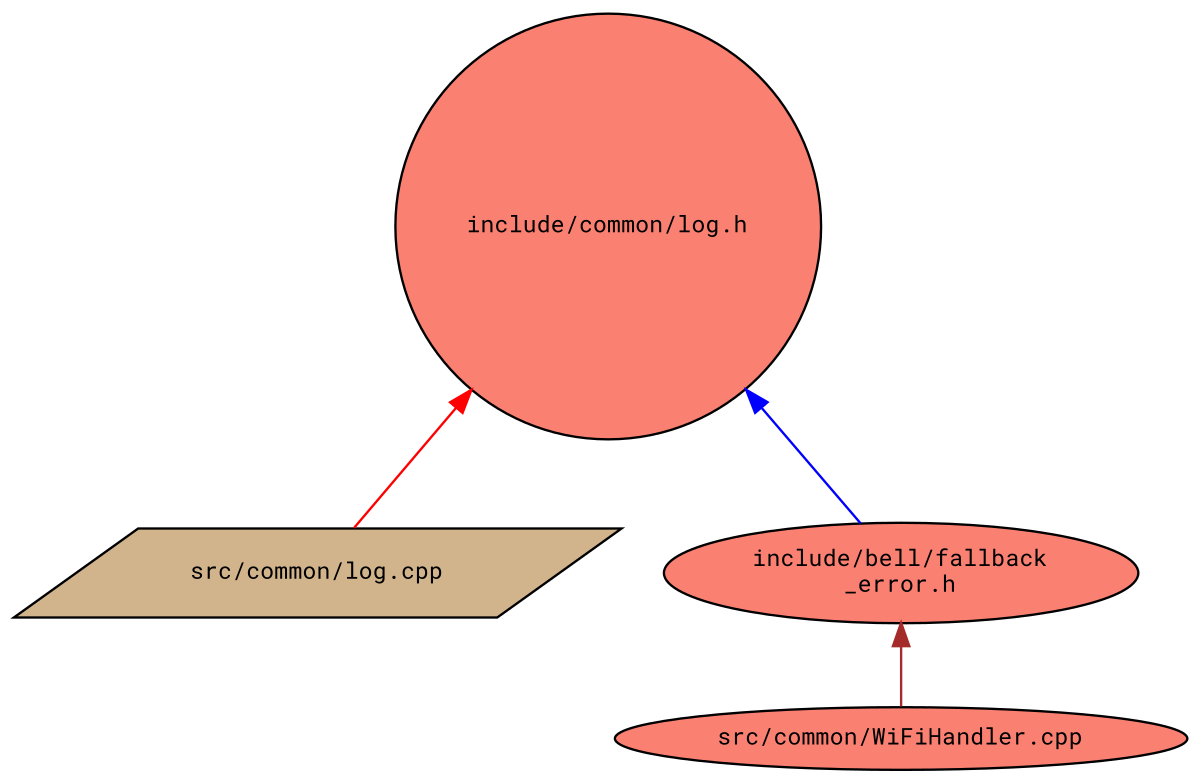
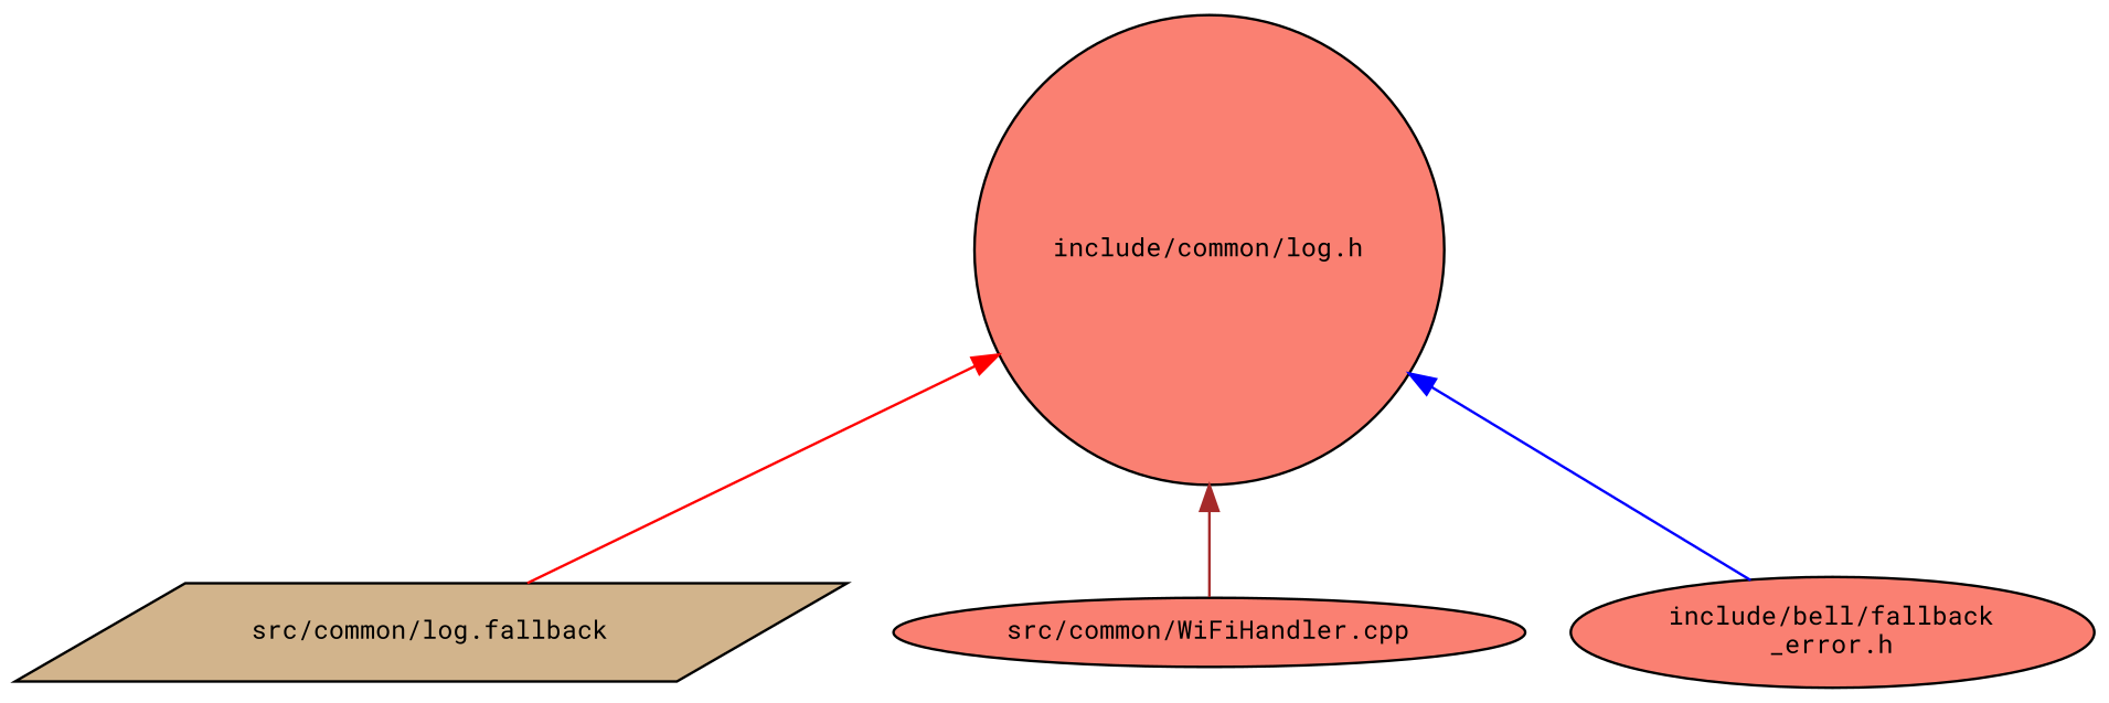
  digraph {
    fontname="Roboto Mono"
    node [color=black fillcolor=salmon fontname="Roboto Mono" fontsize=10 shape=ellipse style=filled]
    edge [dir=back fontname="Roboto Mono" fontsize=10 labelfontname=Helvetica labelfontsize=10 style=solid]
    n1 [fontcolor=black height=0.2 label="include/common/log.h" shape=circle width=0.4]
-   n2 [fillcolor=tan height=0.2 label="src/common/log.cpp" shape=parallelogram width=0.4]
+   n2 [fillcolor=tan height=0.2 label="src/common/log.fallback" shape=parallelogram width=0.4]
    n3 [height=0.2 label="src/common/WiFiHandler.cpp" width=0.4]
    n4 [height=0.2 label="include/bell/fallback\l_error.h" width=0.4]
    n1 -> n2 [color=red]
-   n4 -> n3 [color=brown]
+   n1 -> n3 [color=brown]
    n1 -> n4 [color=blue]
  }
